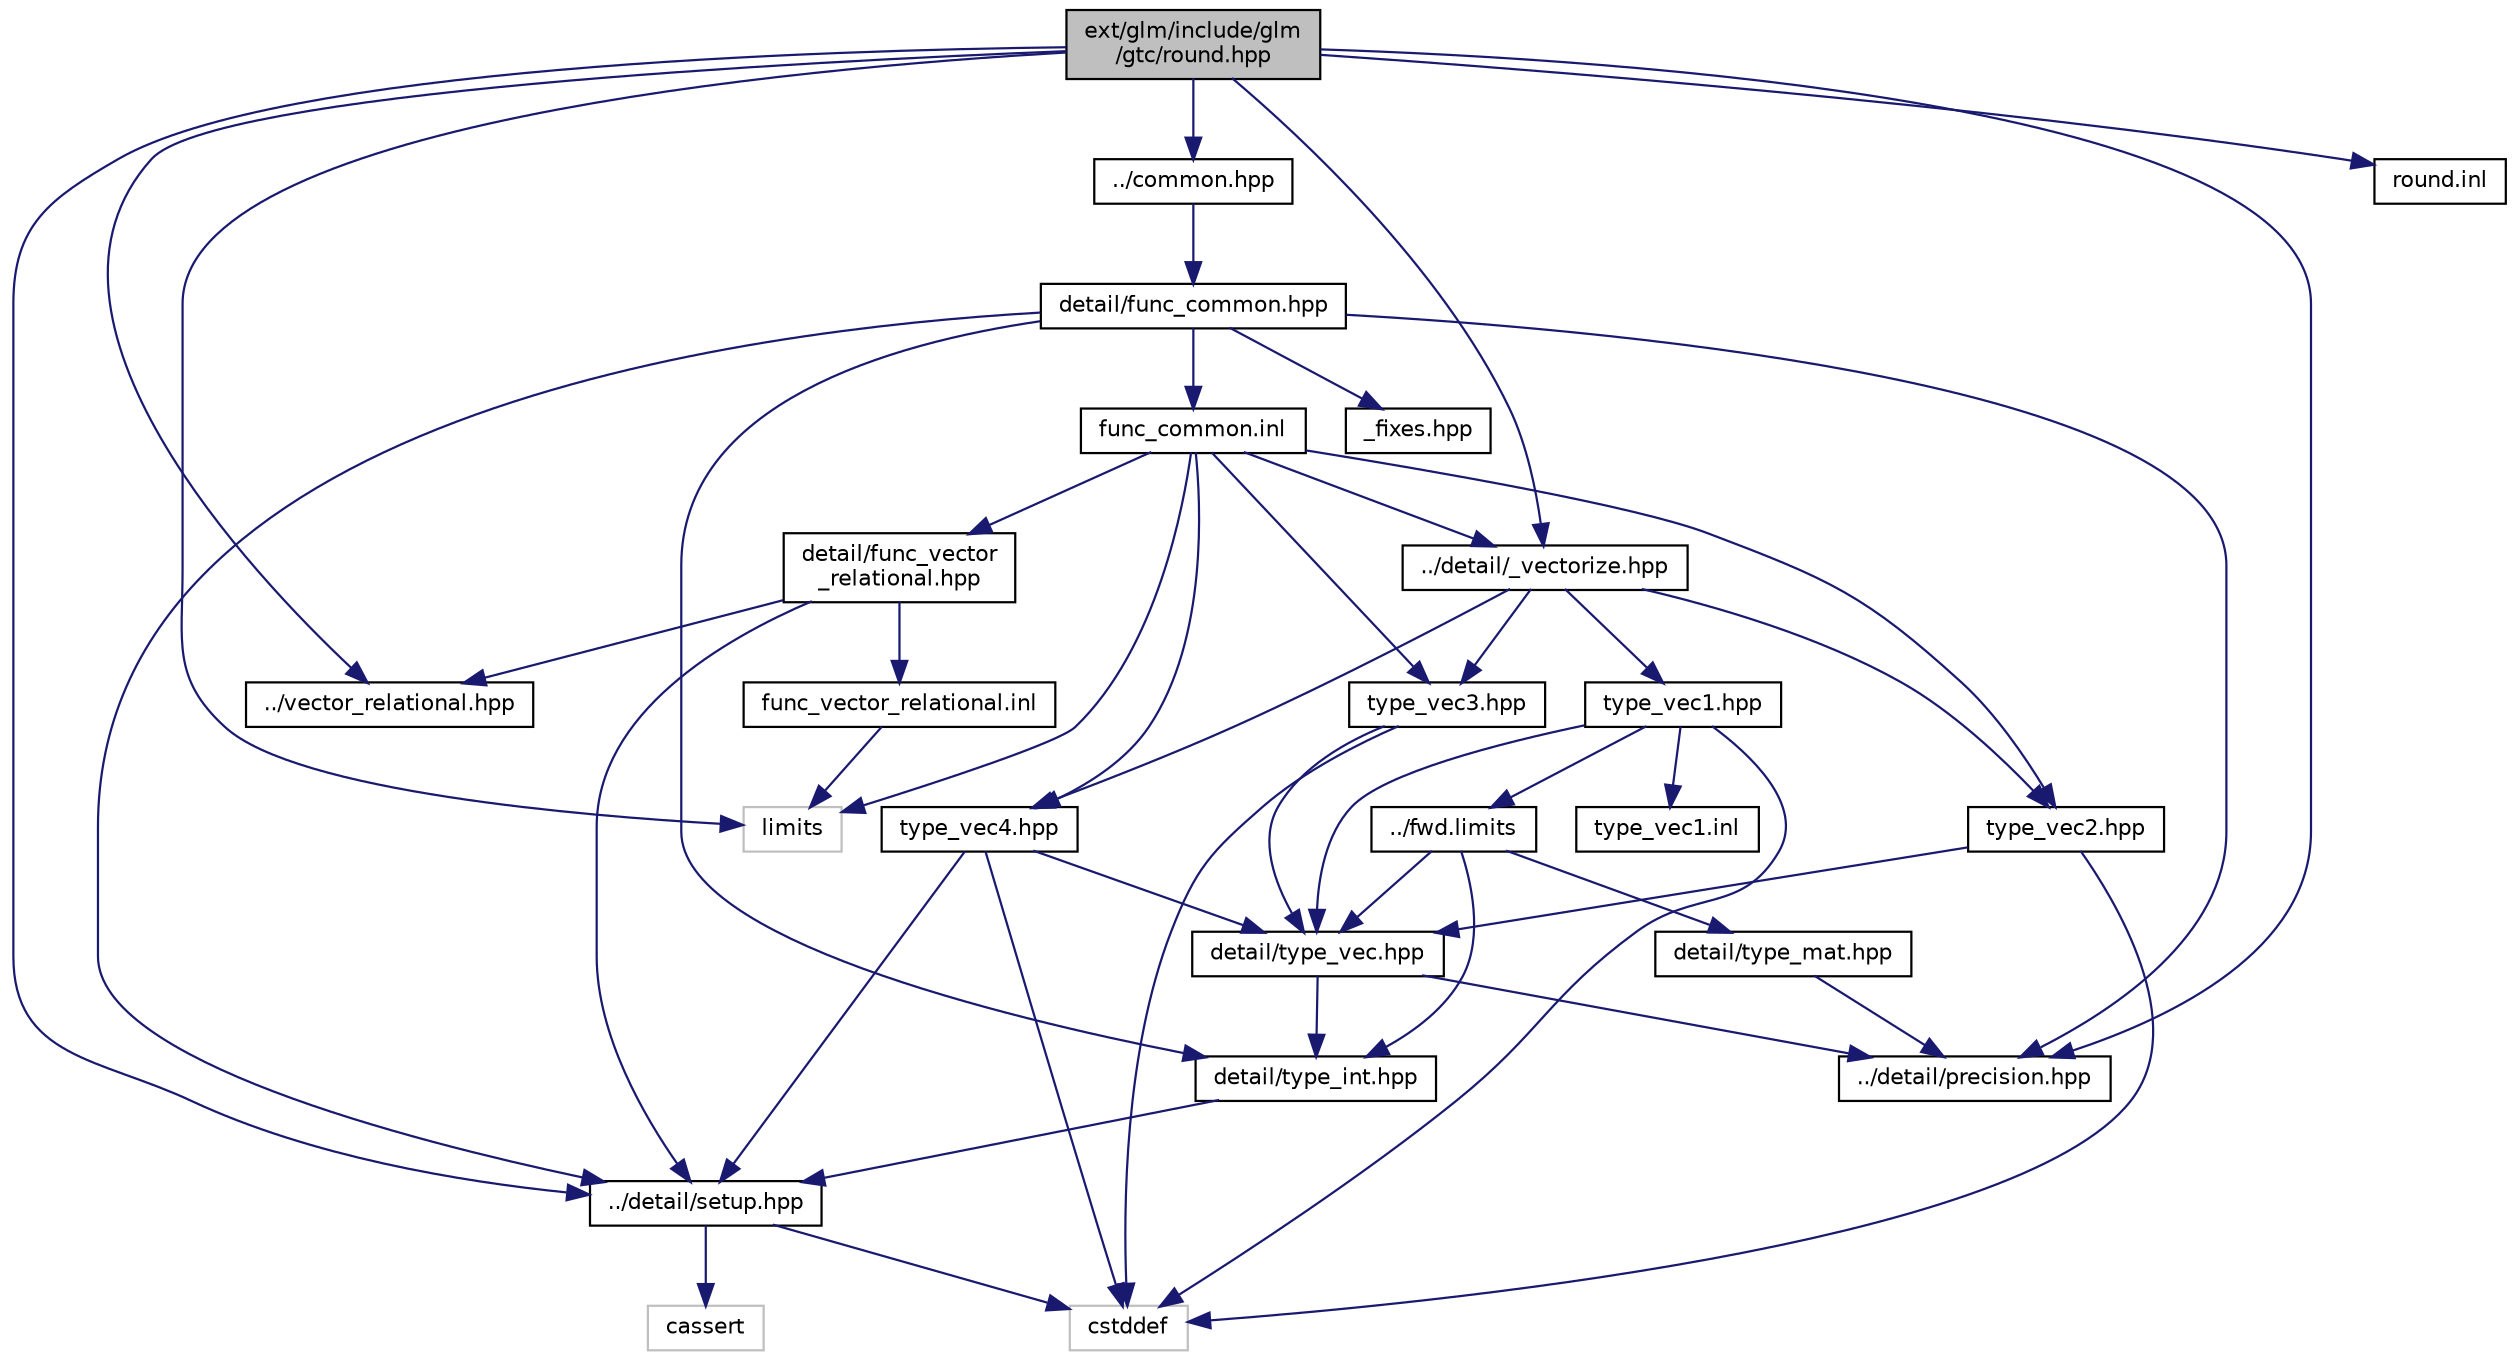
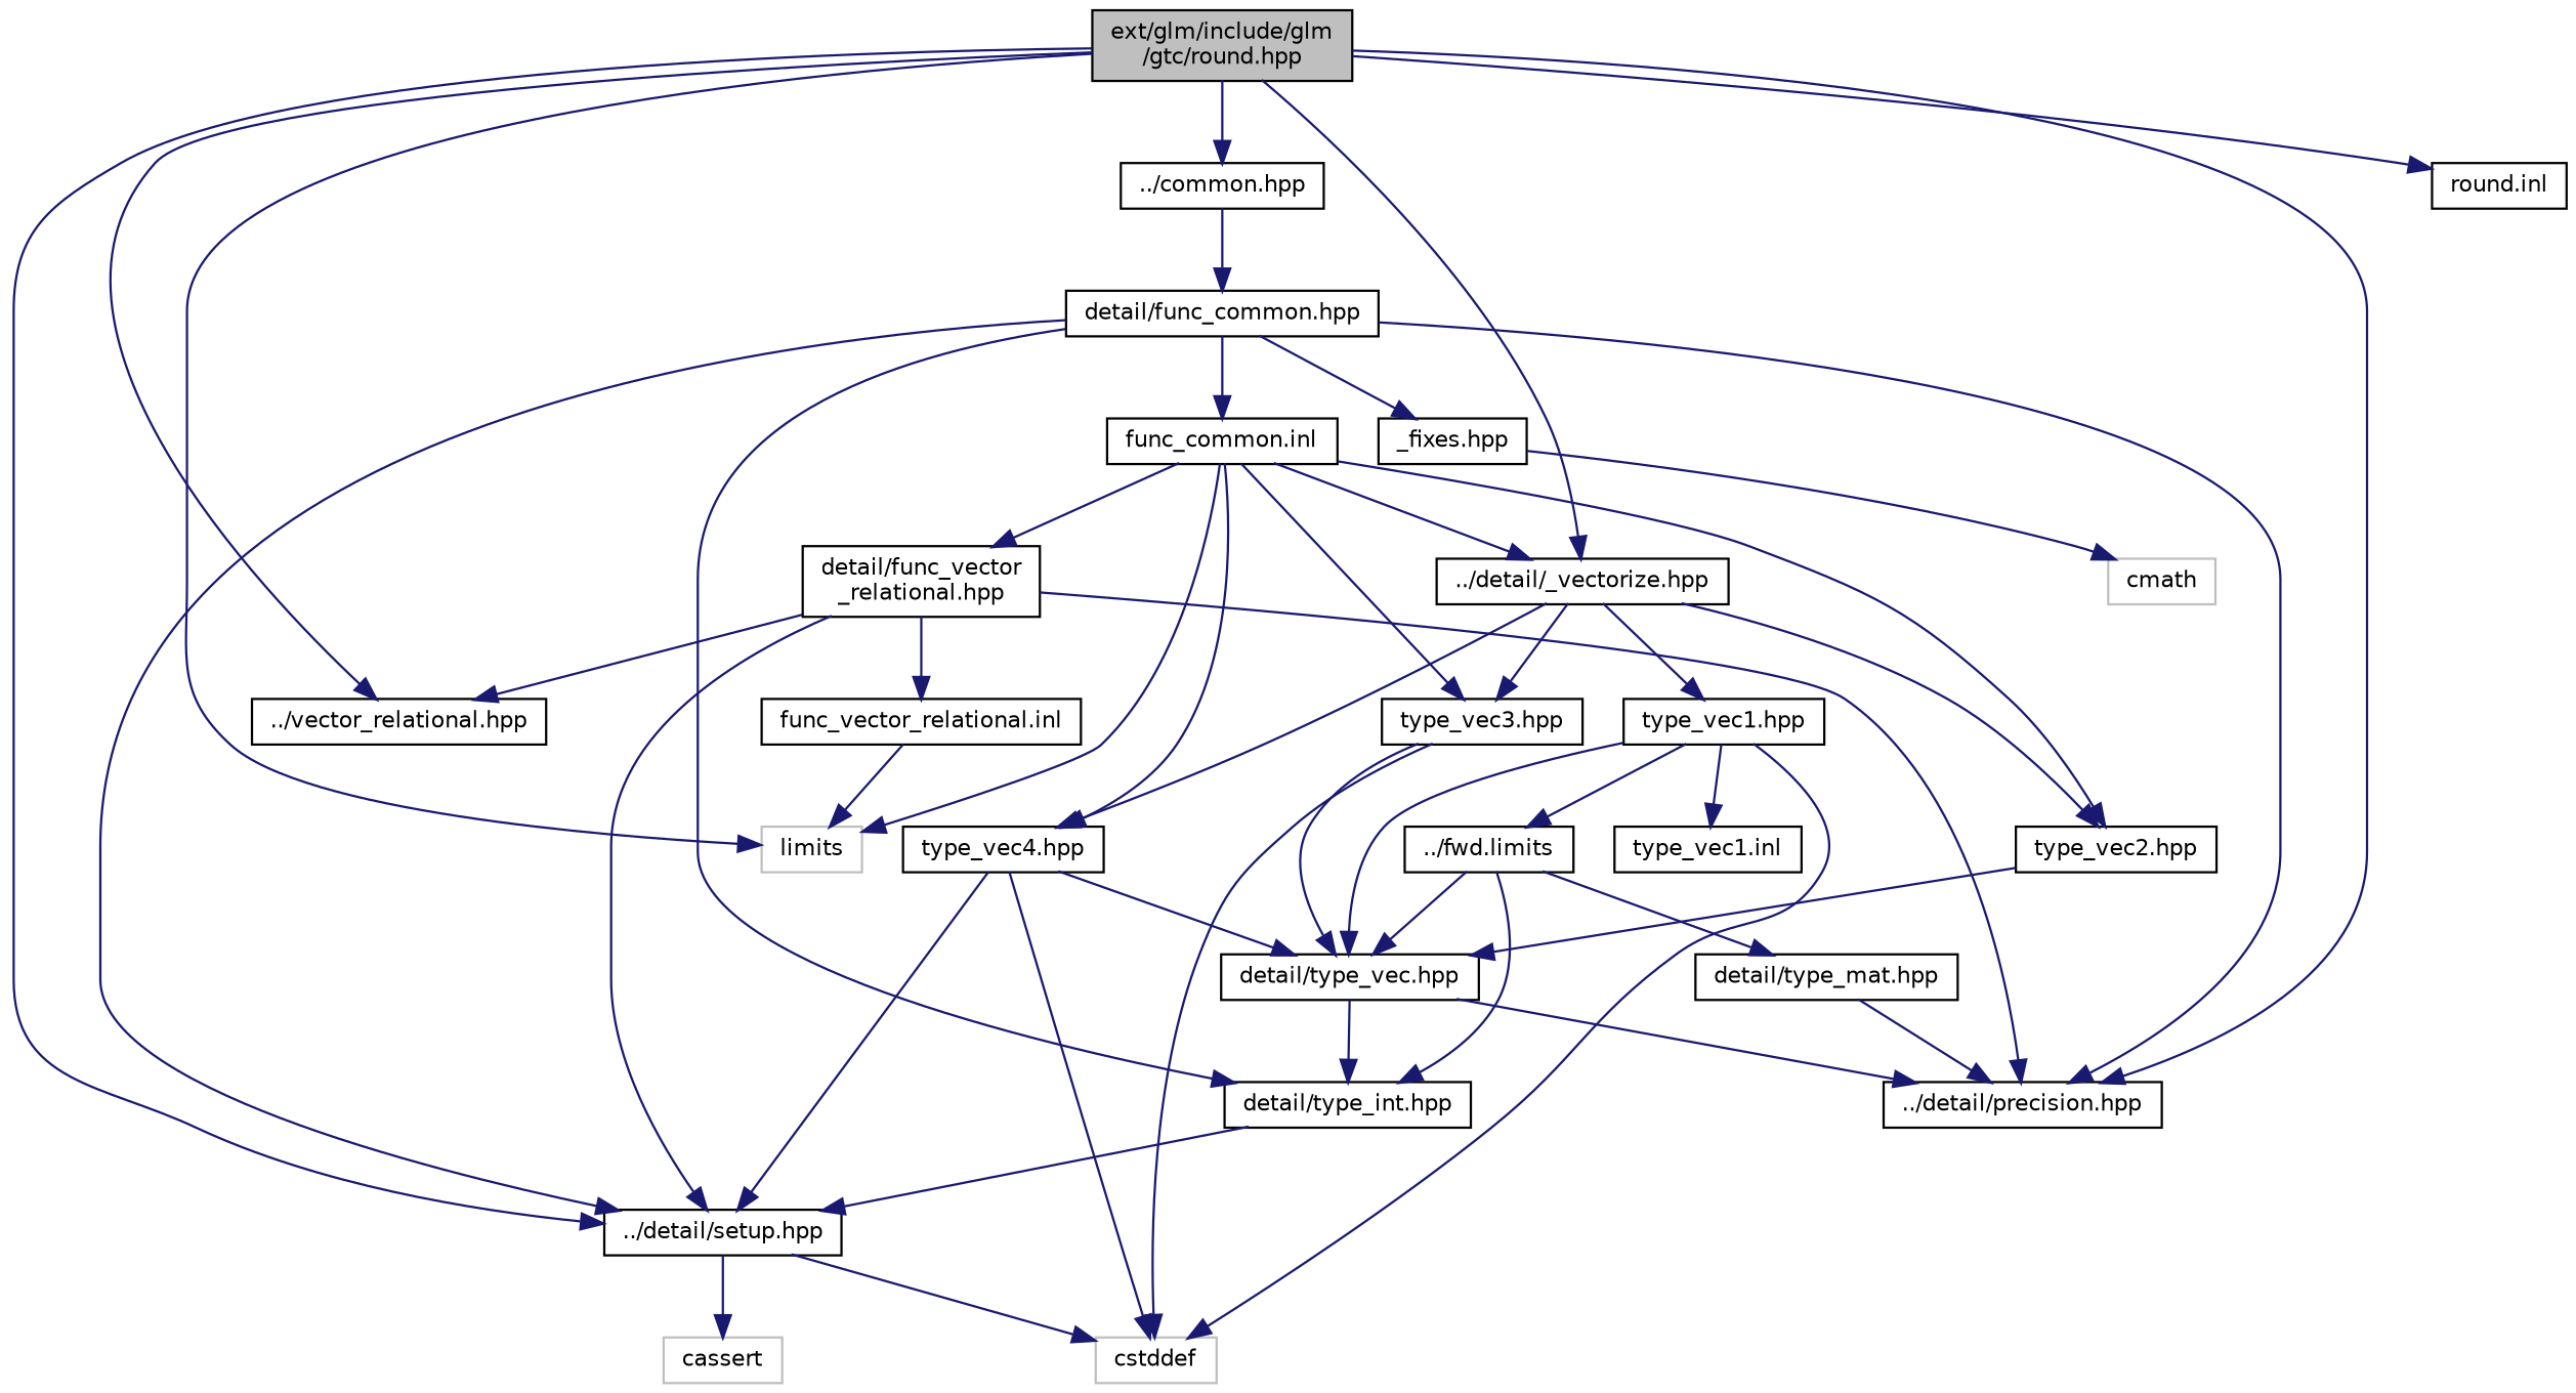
  digraph {
    node [color=black fillcolor=white fontname=Helvetica fontsize=10 shape=record style=filled]
    edge [color=midnightblue fontname=Helvetica fontsize=10 labelfontname=Helvetica labelfontsize=10 style=solid]
    n1 [fillcolor=grey75 fontcolor=black height=0.2 label="ext/glm/include/glm\l/gtc/round.hpp" width=0.4]
    n2 [height=0.2 label="../detail/setup.hpp" width=0.4]
    n3 [height=0.2 label="../detail/precision.hpp" width=0.4]
    n4 [height=0.2 label="../detail/_vectorize.hpp" width=0.4]
    n5 [height=0.2 label="../vector_relational.hpp" width=0.4]
    n6 [color=grey75 height=0.2 label=limits width=0.4]
    n7 [height=0.2 label="../common.hpp" width=0.4]
    n8 [height=0.2 label="round.inl" width=0.4]
    n9 [color=grey75 height=0.2 label=cassert width=0.4]
    n10 [color=grey75 height=0.2 label=cstddef width=0.4]
    n11 [height=0.2 label="type_vec1.hpp" width=0.4]
    n12 [height=0.2 label="type_vec2.hpp" width=0.4]
    n13 [height=0.2 label="type_vec3.hpp" width=0.4]
    n14 [height=0.2 label="type_vec4.hpp" width=0.4]
    n15 [height=0.2 label="detail/func_common.hpp" width=0.4]
    n16 [height=0.2 label="../fwd.limits" width=0.4]
    n17 [height=0.2 label="detail/type_vec.hpp" width=0.4]
    n18 [height=0.2 label="type_vec1.inl" width=0.4]
    n19 [height=0.2 label="detail/type_int.hpp" width=0.4]
    n20 [height=0.2 label="detail/type_mat.hpp" width=0.4]
    n21 [height=0.2 label="detail/func_vector\l_relational.hpp" width=0.4]
    n22 [height=0.2 label="func_vector_relational.inl" width=0.4]
    n23 [height=0.2 label="_fixes.hpp" width=0.4]
    n24 [height=0.2 label="func_common.inl" width=0.4]
+   n25 [color=grey75 height=0.2 label=cmath width=0.4]
    n1 -> n2
    n1 -> n3
    n1 -> n4
    n1 -> n5
    n1 -> n6
    n1 -> n7
    n1 -> n8
    n2 -> n9
    n2 -> n10
    n4 -> n11
    n4 -> n12
    n4 -> n13
    n4 -> n14
    n7 -> n15
    n11 -> n10
    n11 -> n16
    n11 -> n17
    n11 -> n18
-   n12 -> n10
    n12 -> n17
    n13 -> n10
    n13 -> n17
    n14 -> n2
    n14 -> n10
    n14 -> n17
    n15 -> n2
    n15 -> n3
    n15 -> n19
    n15 -> n23
    n15 -> n24
    n16 -> n17
    n16 -> n19
    n16 -> n20
    n17 -> n3
    n17 -> n19
    n19 -> n2
    n20 -> n3
    n21 -> n2
+   n21 -> n3
    n21 -> n5
    n21 -> n22
    n22 -> n6
+   n23 -> n25
    n24 -> n4
    n24 -> n6
    n24 -> n12
    n24 -> n13
    n24 -> n14
    n24 -> n21
  }
